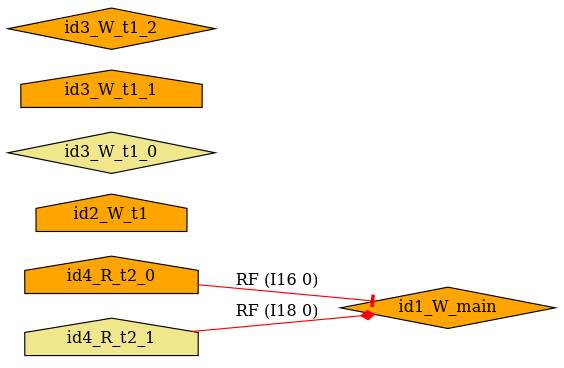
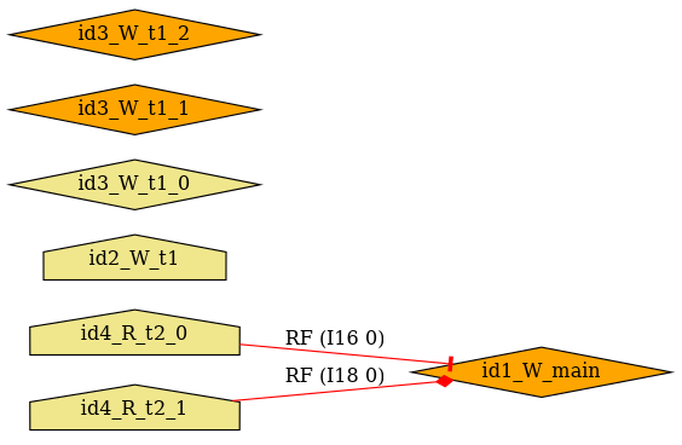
  digraph {
    rankdir=LR
    splines=true
    node [fillcolor=orange shape=house style=filled]
    edge [color=red]
    id1_W_main [shape=diamond]
-   id4_R_t2_0
+   id4_R_t2_0 [fillcolor=khaki]
    id4_R_t2_1 [fillcolor=khaki]
-   id2_W_t1
+   id2_W_t1 [fillcolor=khaki]
    id3_W_t1_0 [fillcolor=khaki shape=diamond]
-   id3_W_t1_1
+   id3_W_t1_1 [shape=diamond]
    id3_W_t1_2 [shape=diamond]
    id4_R_t2_0 -> id1_W_main [arrowhead=tee label="RF (I16 0)"]
    id4_R_t2_1 -> id1_W_main [arrowhead=diamond label="RF (I18 0)"]
  }
